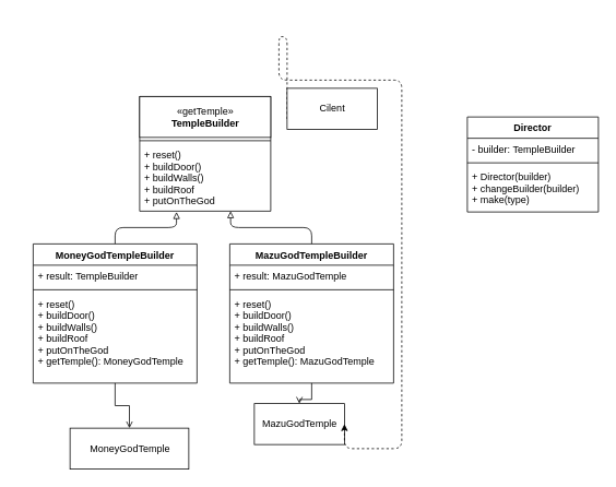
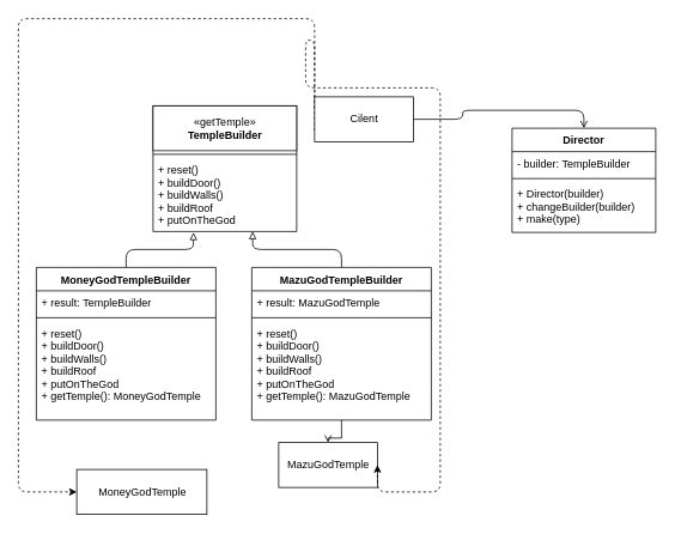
  <mxCell id="0" />
  <mxCell id="1" parent="0" />
  <mxCell id="2" value="Classname" style="swimlane;fontStyle=1;align=center;verticalAlign=top;childLayout=stackLayout;horizontal=1;startSize=0;horizontalStack=0;resizeParent=1;resizeParentMax=0;resizeLast=0;collapsible=1;marginBottom=0;" parent="1" vertex="1"><mxGeometry x="170" y="117" width="160" height="140" as="geometry" /></mxCell>
  <mxCell id="3" value="«getTemple»&lt;br&gt;&lt;b&gt;TempleBuilder&lt;/b&gt;" style="html=1;" parent="2" vertex="1"><mxGeometry width="160" height="50" as="geometry" /></mxCell>
  <mxCell id="4" value="" style="line;strokeWidth=1;fillColor=none;align=left;verticalAlign=middle;spacingTop=-1;spacingLeft=3;spacingRight=3;rotatable=0;labelPosition=right;points=[];portConstraint=eastwest;" parent="2" vertex="1"><mxGeometry y="50" width="160" height="8" as="geometry" /></mxCell>
  <mxCell id="5" value="+ reset()&#10;+ buildDoor()&#10;+ buildWalls()&#10;+ buildRoof&#10;+ putOnTheGod" style="text;strokeColor=none;fillColor=none;align=left;verticalAlign=top;spacingLeft=4;spacingRight=4;overflow=hidden;rotatable=0;points=[[0,0.5],[1,0.5]];portConstraint=eastwest;" parent="2" vertex="1"><mxGeometry y="58" width="160" height="82" as="geometry" /></mxCell>
  <mxCell id="6" style="edgeStyle=orthogonalEdgeStyle;rounded=1;orthogonalLoop=1;jettySize=auto;html=1;entryX=0.281;entryY=1.012;entryDx=0;entryDy=0;entryPerimeter=0;endArrow=block;endFill=0;" parent="1" source="8" target="5" edge="1"><mxGeometry relative="1" as="geometry" /></mxCell>
- <mxCell id="7" style="edgeStyle=orthogonalEdgeStyle;rounded=0;orthogonalLoop=1;jettySize=auto;html=1;endArrow=open;endFill=0;" parent="1" source="8" target="18" edge="1"><mxGeometry relative="1" as="geometry" /></mxCell>
  <mxCell id="8" value="MoneyGodTempleBuilder" style="swimlane;fontStyle=1;align=center;verticalAlign=top;childLayout=stackLayout;horizontal=1;startSize=26;horizontalStack=0;resizeParent=1;resizeParentMax=0;resizeLast=0;collapsible=1;marginBottom=0;" parent="1" vertex="1"><mxGeometry y="297" width="200" height="170" as="geometry" x="40" /></mxCell>
  <mxCell id="9" value="+ result: TempleBuilder" style="text;strokeColor=none;fillColor=none;align=left;verticalAlign=top;spacingLeft=4;spacingRight=4;overflow=hidden;rotatable=0;points=[[0,0.5],[1,0.5]];portConstraint=eastwest;" parent="8" vertex="1"><mxGeometry y="26" width="200" height="26" as="geometry" /></mxCell>
  <mxCell id="10" value="" style="line;strokeWidth=1;fillColor=none;align=left;verticalAlign=middle;spacingTop=-1;spacingLeft=3;spacingRight=3;rotatable=0;labelPosition=right;points=[];portConstraint=eastwest;" parent="8" vertex="1"><mxGeometry y="52" width="200" height="8" as="geometry" /></mxCell>
  <mxCell id="11" value="+ reset()&#10;+ buildDoor()&#10;+ buildWalls()&#10;+ buildRoof&#10;+ putOnTheGod&#10;+ getTemple(): MoneyGodTemple" style="text;strokeColor=none;fillColor=none;align=left;verticalAlign=top;spacingLeft=4;spacingRight=4;overflow=hidden;rotatable=0;points=[[0,0.5],[1,0.5]];portConstraint=eastwest;" parent="8" vertex="1"><mxGeometry y="60" width="200" height="110" as="geometry" /></mxCell>
  <mxCell id="12" style="edgeStyle=orthogonalEdgeStyle;rounded=1;orthogonalLoop=1;jettySize=auto;html=1;entryX=0.694;entryY=1;entryDx=0;entryDy=0;entryPerimeter=0;endArrow=block;endFill=0;" parent="1" source="14" target="5" edge="1"><mxGeometry relative="1" as="geometry" /></mxCell>
  <mxCell id="13" style="edgeStyle=orthogonalEdgeStyle;rounded=0;orthogonalLoop=1;jettySize=auto;html=1;endArrow=open;endFill=0;" parent="1" source="14" target="19" edge="1"><mxGeometry relative="1" as="geometry" /></mxCell>
  <mxCell id="14" value="MazuGodTempleBuilder" style="swimlane;fontStyle=1;align=center;verticalAlign=top;childLayout=stackLayout;horizontal=1;startSize=26;horizontalStack=0;resizeParent=1;resizeParentMax=0;resizeLast=0;collapsible=1;marginBottom=0;" parent="1" vertex="1"><mxGeometry x="280" y="297" width="200" height="170" as="geometry" /></mxCell>
  <mxCell id="15" value="+ result: MazuGodTemple" style="text;strokeColor=none;fillColor=none;align=left;verticalAlign=top;spacingLeft=4;spacingRight=4;overflow=hidden;rotatable=0;points=[[0,0.5],[1,0.5]];portConstraint=eastwest;" parent="14" vertex="1"><mxGeometry y="26" width="200" height="26" as="geometry" /></mxCell>
  <mxCell id="16" value="" style="line;strokeWidth=1;fillColor=none;align=left;verticalAlign=middle;spacingTop=-1;spacingLeft=3;spacingRight=3;rotatable=0;labelPosition=right;points=[];portConstraint=eastwest;" parent="14" vertex="1"><mxGeometry y="52" width="200" height="8" as="geometry" /></mxCell>
  <mxCell id="17" value="+ reset()&#10;+ buildDoor()&#10;+ buildWalls()&#10;+ buildRoof&#10;+ putOnTheGod&#10;+ getTemple(): MazuGodTemple" style="text;strokeColor=none;fillColor=none;align=left;verticalAlign=top;spacingLeft=4;spacingRight=4;overflow=hidden;rotatable=0;points=[[0,0.5],[1,0.5]];portConstraint=eastwest;" parent="14" vertex="1"><mxGeometry y="60" width="200" height="110" as="geometry" /></mxCell>
  <mxCell id="18" value="&lt;span style=&quot;text-align: left&quot;&gt;MoneyGodTemple&lt;/span&gt;" style="html=1;" parent="1" vertex="1"><mxGeometry x="85" y="522" width="145" height="50" as="geometry" /></mxCell>
  <mxCell id="19" value="&lt;span style=&quot;text-align: left&quot;&gt;MazuGodTemple&lt;/span&gt;" style="html=1;" parent="1" vertex="1"><mxGeometry x="310" y="492" width="110" height="50" as="geometry" /></mxCell>
+ <mxCell id="20" style="edgeStyle=orthogonalEdgeStyle;rounded=1;orthogonalLoop=1;jettySize=auto;html=1;exitX=1;exitY=0.5;exitDx=0;exitDy=0;entryX=0.5;entryY=0;entryDx=0;entryDy=0;endArrow=open;endFill=0;" parent="1" source="23" target="24" edge="1"><mxGeometry relative="1" as="geometry" /></mxCell>
+ <mxCell id="21" style="edgeStyle=orthogonalEdgeStyle;html=1;exitX=0;exitY=0.25;exitDx=0;exitDy=0;entryX=0;entryY=0.5;entryDx=0;entryDy=0;dashed=1;" edge="1" parent="1" source="23" target="18"><mxGeometry relative="1" as="geometry"><Array as="points"><mxPoint x="20" y="20" /><mxPoint x="20" y="547" /></Array></mxGeometry></mxCell>
  <mxCell id="22" style="edgeStyle=orthogonalEdgeStyle;rounded=1;html=1;exitX=0;exitY=0.75;exitDx=0;exitDy=0;entryX=1;entryY=0.5;entryDx=0;entryDy=0;dashed=1;" edge="1" parent="1" source="23" target="19"><mxGeometry relative="1" as="geometry"><Array as="points"><mxPoint x="340" y="44" /><mxPoint x="340" y="97" /><mxPoint x="490" y="97" /><mxPoint x="490" y="547" /></Array></mxGeometry></mxCell>
  <mxCell id="23" value="Cilent" style="html=1;" parent="1" vertex="1"><mxGeometry x="350" y="107" width="110" height="50" as="geometry" /></mxCell>
  <mxCell id="24" value="Director" style="swimlane;fontStyle=1;align=center;verticalAlign=top;childLayout=stackLayout;horizontal=1;startSize=26;horizontalStack=0;resizeParent=1;resizeParentMax=0;resizeLast=0;collapsible=1;marginBottom=0;" parent="1" vertex="1"><mxGeometry x="570" y="142" width="160" height="116" as="geometry" /></mxCell>
  <mxCell id="25" value="- builder: TempleBuilder" style="text;strokeColor=none;fillColor=none;align=left;verticalAlign=top;spacingLeft=4;spacingRight=4;overflow=hidden;rotatable=0;points=[[0,0.5],[1,0.5]];portConstraint=eastwest;" parent="24" vertex="1"><mxGeometry y="26" width="160" height="26" as="geometry" /></mxCell>
  <mxCell id="26" value="" style="line;strokeWidth=1;fillColor=none;align=left;verticalAlign=middle;spacingTop=-1;spacingLeft=3;spacingRight=3;rotatable=0;labelPosition=right;points=[];portConstraint=eastwest;" parent="24" vertex="1"><mxGeometry y="52" width="160" height="8" as="geometry" /></mxCell>
  <mxCell id="27" value="+ Director(builder)&#10;+ changeBuilder(builder)&#10;+ make(type)" style="text;strokeColor=none;fillColor=none;align=left;verticalAlign=top;spacingLeft=4;spacingRight=4;overflow=hidden;rotatable=0;points=[[0,0.5],[1,0.5]];portConstraint=eastwest;" parent="24" vertex="1"><mxGeometry y="60" width="160" height="56" as="geometry" /></mxCell>
